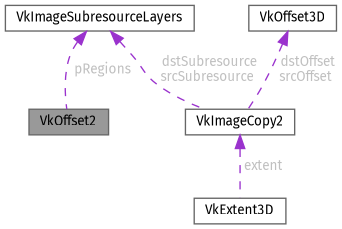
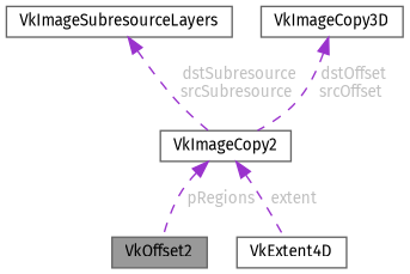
  digraph {
    fontname="Fira Sans"
    node [color=gray40 fillcolor=white fontname="Fira Sans" fontsize=10 shape=box style=filled]
    edge [color=darkorchid3 dir=back fontcolor=grey fontname="Fira Sans" fontsize=10 labelfontname=Helvetica labelfontsize=10 style=dashed]
    n1 [fillcolor=grey60 fontcolor=black height=0.2 label=VkOffset2 width=0.4]
    n2 [height=0.2 label=VkImageCopy2 width=0.4]
-   n3 [height=0.2 label=VkExtent3D width=0.4]
+   n3 [height=0.2 label=VkExtent4D width=0.4]
    n4 [height=0.2 label=VkImageSubresourceLayers width=0.4]
-   n5 [height=0.2 label=VkOffset3D width=0.4]
-   n4 -> n1 [label=" pRegions"]
+   n5 [height=0.2 label=VkImageCopy3D width=0.4]
+   n2 -> n1 [label=" pRegions"]
    n2 -> n3 [label=" extent"]
    n4 -> n2 [label=" dstSubresource\nsrcSubresource"]
    n5 -> n2 [label=" dstOffset\nsrcOffset"]
  }
